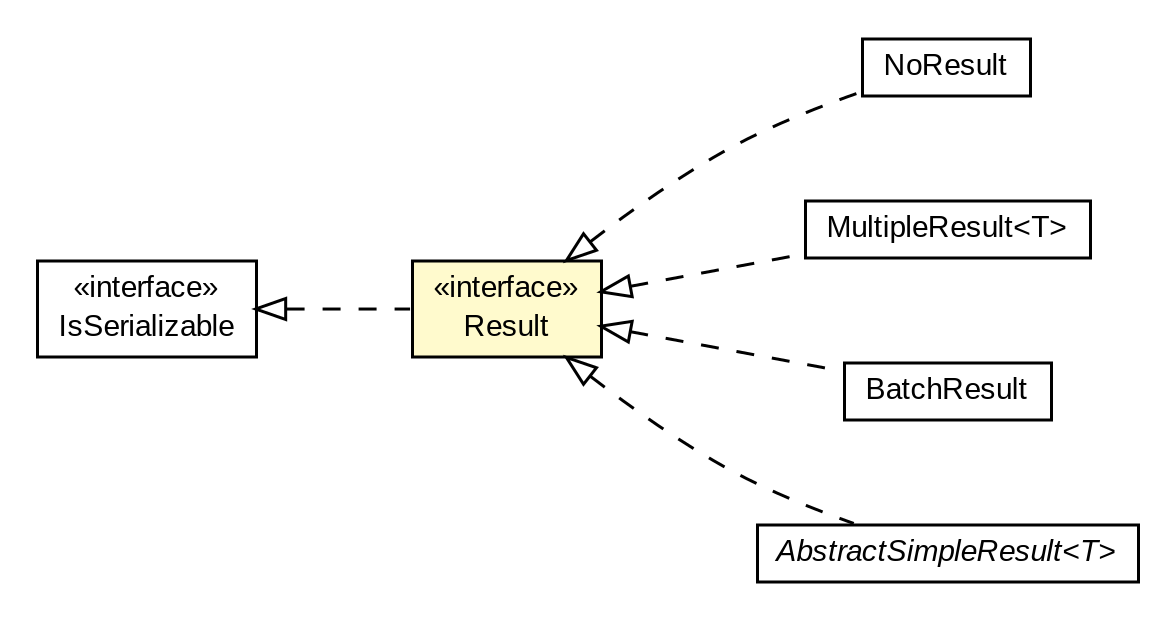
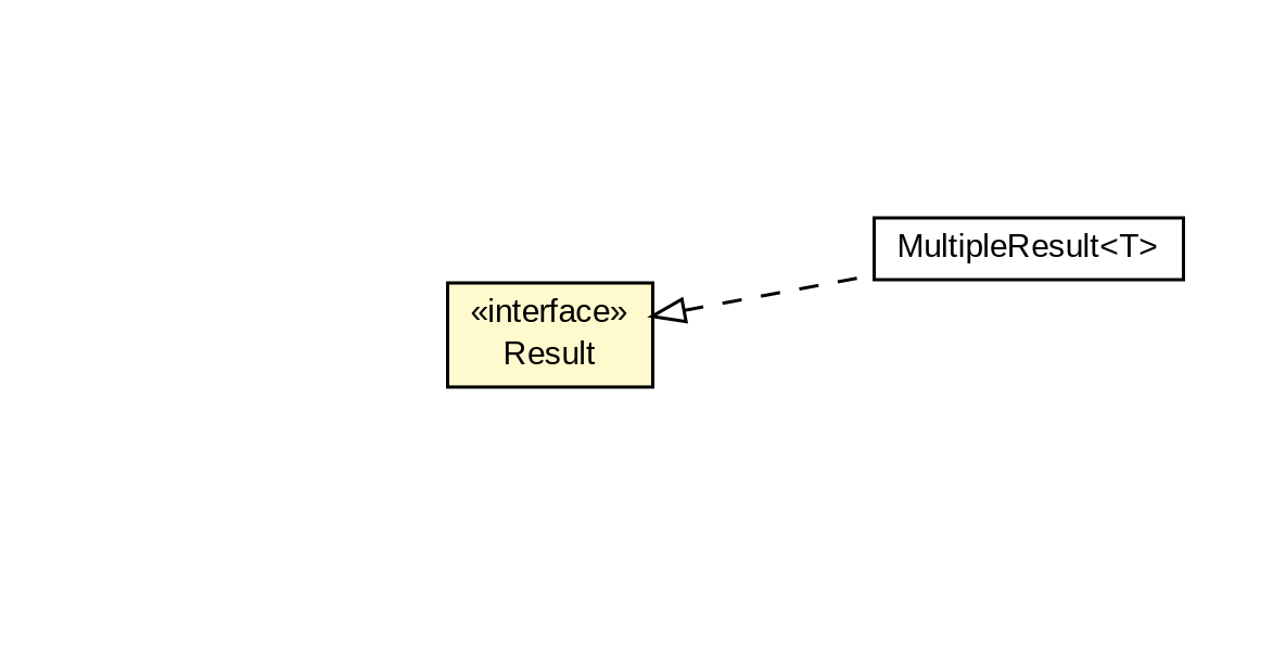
  digraph {
    nodesep=0.25
    rankdir=LR
    ranksep=0.5
    node [fontcolor=black fontname=arial fontsize=10.0 shape=plaintext]
    edge [arrowtail=empty dir=back fontname=arial fontsize=10 headport=p labelfontname=arial labelfontsize=10 style=dashed tailport=p]
    n1 [label=<<table title="com.gwtplatform.dispatch.shared.Result" border="0" cellborder="1" cellspacing="0" cellpadding="2" port="p" bgcolor="lemonChiffon" href="./Result.html"> 		<tr><td><table border="0" cellspacing="0" cellpadding="1"> <tr><td align="center" balign="center"> &#171;interface&#187; </td></tr> <tr><td align="center" balign="center"> Result </td></tr> 		</table></td></tr> 		</table>>]
-   n2 [label=<<table title="com.gwtplatform.dispatch.shared.NoResult" border="0" cellborder="1" cellspacing="0" cellpadding="2" port="p" href="./NoResult.html"> 		<tr><td><table border="0" cellspacing="0" cellpadding="1"> <tr><td align="center" balign="center"> NoResult </td></tr> 		</table></td></tr> 		</table>>]
    n3 [label=<<table title="com.gwtplatform.dispatch.shared.MultipleResult" border="0" cellborder="1" cellspacing="0" cellpadding="2" port="p" href="./MultipleResult.html"> 		<tr><td><table border="0" cellspacing="0" cellpadding="1"> <tr><td align="center" balign="center"> MultipleResult&lt;T&gt; </td></tr> 		</table></td></tr> 		</table>>]
-   n4 [label=<<table title="com.gwtplatform.dispatch.shared.BatchResult" border="0" cellborder="1" cellspacing="0" cellpadding="2" port="p" href="./BatchResult.html"> 		<tr><td><table border="0" cellspacing="0" cellpadding="1"> <tr><td align="center" balign="center"> BatchResult </td></tr> 		</table></td></tr> 		</table>>]
-   n5 [label=<<table title="com.gwtplatform.dispatch.shared.AbstractSimpleResult" border="0" cellborder="1" cellspacing="0" cellpadding="2" port="p" href="./AbstractSimpleResult.html"> 		<tr><td><table border="0" cellspacing="0" cellpadding="1"> <tr><td align="center" balign="center"><font face="arial italic"> AbstractSimpleResult&lt;T&gt; </font></td></tr> 		</table></td></tr> 		</table>>]
-   n6 [label=<<table title="com.google.gwt.user.client.rpc.IsSerializable" border="0" cellborder="1" cellspacing="0" cellpadding="2" port="p" href="http://google-web-toolkit.googlecode.com/svn/javadoc/latest/com/google/gwt/user/client/rpc/IsSerializable.html"> 		<tr><td><table border="0" cellspacing="0" cellpadding="1"> <tr><td align="center" balign="center"> &#171;interface&#187; </td></tr> <tr><td align="center" balign="center"> IsSerializable </td></tr> 		</table></td></tr> 		</table>>]
-   n1 -> n2
    n1 -> n3
-   n1 -> n4
-   n1 -> n5
-   n6 -> n1
  }
